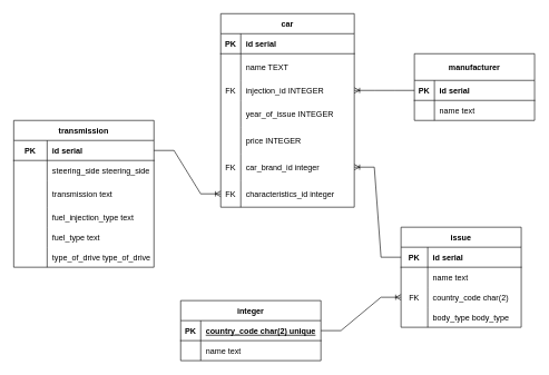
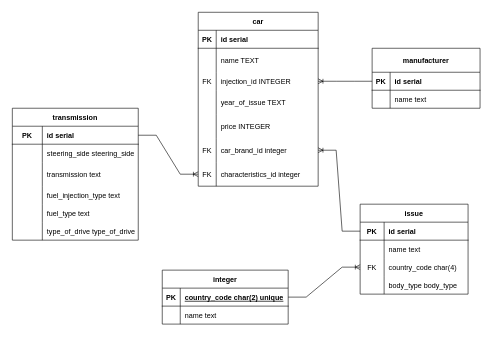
  <mxCell id="0" />
  <mxCell id="1" parent="0" />
  <mxCell id="2" value="car" style="shape=table;startSize=30;container=1;collapsible=1;childLayout=tableLayout;fixedRows=1;rowLines=0;fontStyle=1;align=center;resizeLast=1;" parent="1" vertex="1"><mxGeometry x="330" y="20" width="200" height="290" as="geometry" /></mxCell>
  <mxCell id="3" value="" style="shape=tableRow;horizontal=0;startSize=0;swimlaneHead=0;swimlaneBody=0;fillColor=none;collapsible=0;dropTarget=0;points=[[0,0.5],[1,0.5]];portConstraint=eastwest;top=0;left=0;right=0;bottom=1;" parent="2" vertex="1"><mxGeometry y="30" width="200" height="30" as="geometry" /></mxCell>
  <mxCell id="4" value="PK" style="shape=partialRectangle;connectable=0;fillColor=none;top=0;left=0;bottom=0;right=0;fontStyle=1;overflow=hidden;" parent="3" vertex="1"><mxGeometry width="30" height="30" as="geometry"><mxRectangle width="30" height="30" as="alternateBounds" /></mxGeometry></mxCell>
  <mxCell id="5" value="id serial" style="shape=partialRectangle;connectable=0;fillColor=none;top=0;left=0;bottom=0;right=0;align=left;spacingLeft=6;fontStyle=1;overflow=hidden;" parent="3" vertex="1"><mxGeometry x="30" width="170" height="30" as="geometry"><mxRectangle width="170" height="30" as="alternateBounds" /></mxGeometry></mxCell>
  <mxCell id="6" value="" style="shape=tableRow;horizontal=0;startSize=0;swimlaneHead=0;swimlaneBody=0;fillColor=none;collapsible=0;dropTarget=0;points=[[0,0.5],[1,0.5]];portConstraint=eastwest;top=0;left=0;right=0;bottom=0;" parent="2" vertex="1"><mxGeometry y="60" width="200" height="40" as="geometry" /></mxCell>
  <mxCell id="7" value="" style="shape=partialRectangle;connectable=0;fillColor=none;top=0;left=0;bottom=0;right=0;editable=1;overflow=hidden;" parent="6" vertex="1"><mxGeometry width="30" height="40" as="geometry"><mxRectangle width="30" height="40" as="alternateBounds" /></mxGeometry></mxCell>
  <mxCell id="8" value="name TEXT" style="shape=partialRectangle;connectable=0;fillColor=none;top=0;left=0;bottom=0;right=0;align=left;spacingLeft=6;overflow=hidden;" parent="6" vertex="1"><mxGeometry x="30" width="170" height="40" as="geometry"><mxRectangle width="170" height="40" as="alternateBounds" /></mxGeometry></mxCell>
  <mxCell id="9" value="" style="shape=tableRow;horizontal=0;startSize=0;swimlaneHead=0;swimlaneBody=0;fillColor=none;collapsible=0;dropTarget=0;points=[[0,0.5],[1,0.5]];portConstraint=eastwest;top=0;left=0;right=0;bottom=0;" parent="2" vertex="1"><mxGeometry y="100" width="200" height="30" as="geometry" /></mxCell>
  <mxCell id="10" value="FK" style="shape=partialRectangle;connectable=0;fillColor=none;top=0;left=0;bottom=0;right=0;editable=1;overflow=hidden;" parent="9" vertex="1"><mxGeometry width="30" height="30" as="geometry"><mxRectangle width="30" height="30" as="alternateBounds" /></mxGeometry></mxCell>
  <mxCell id="11" value="injection_id INTEGER" style="shape=partialRectangle;connectable=0;fillColor=none;top=0;left=0;bottom=0;right=0;align=left;spacingLeft=6;overflow=hidden;" parent="9" vertex="1"><mxGeometry x="30" width="170" height="30" as="geometry"><mxRectangle width="170" height="30" as="alternateBounds" /></mxGeometry></mxCell>
  <mxCell id="12" value="" style="shape=tableRow;horizontal=0;startSize=0;swimlaneHead=0;swimlaneBody=0;fillColor=none;collapsible=0;dropTarget=0;points=[[0,0.5],[1,0.5]];portConstraint=eastwest;top=0;left=0;right=0;bottom=0;" parent="2" vertex="1"><mxGeometry y="130" width="200" height="40" as="geometry" /></mxCell>
  <mxCell id="13" value="" style="shape=partialRectangle;connectable=0;fillColor=none;top=0;left=0;bottom=0;right=0;editable=1;overflow=hidden;" parent="12" vertex="1"><mxGeometry width="30" height="40" as="geometry"><mxRectangle width="30" height="40" as="alternateBounds" /></mxGeometry></mxCell>
- <mxCell id="14" value="year_of_issue INTEGER" style="shape=partialRectangle;connectable=0;fillColor=none;top=0;left=0;bottom=0;right=0;align=left;spacingLeft=6;overflow=hidden;" parent="12" vertex="1"><mxGeometry x="30" width="170" height="40" as="geometry"><mxRectangle width="170" height="40" as="alternateBounds" /></mxGeometry></mxCell>
+ <mxCell id="14" value="year_of_issue TEXT" style="shape=partialRectangle;connectable=0;fillColor=none;top=0;left=0;bottom=0;right=0;align=left;spacingLeft=6;overflow=hidden;" parent="12" vertex="1"><mxGeometry x="30" width="170" height="40" as="geometry"><mxRectangle width="170" height="40" as="alternateBounds" /></mxGeometry></mxCell>
  <mxCell id="15" style="shape=tableRow;horizontal=0;startSize=0;swimlaneHead=0;swimlaneBody=0;fillColor=none;collapsible=0;dropTarget=0;points=[[0,0.5],[1,0.5]];portConstraint=eastwest;top=0;left=0;right=0;bottom=0;" parent="2" vertex="1"><mxGeometry y="170" width="200" height="40" as="geometry" /></mxCell>
  <mxCell id="16" style="shape=partialRectangle;connectable=0;fillColor=none;top=0;left=0;bottom=0;right=0;editable=1;overflow=hidden;" parent="15" vertex="1"><mxGeometry width="30" height="40" as="geometry"><mxRectangle width="30" height="40" as="alternateBounds" /></mxGeometry></mxCell>
  <mxCell id="17" value="price INTEGER" style="shape=partialRectangle;connectable=0;fillColor=none;top=0;left=0;bottom=0;right=0;align=left;spacingLeft=6;overflow=hidden;" parent="15" vertex="1"><mxGeometry x="30" width="170" height="40" as="geometry"><mxRectangle width="170" height="40" as="alternateBounds" /></mxGeometry></mxCell>
  <mxCell id="18" style="shape=tableRow;horizontal=0;startSize=0;swimlaneHead=0;swimlaneBody=0;fillColor=none;collapsible=0;dropTarget=0;points=[[0,0.5],[1,0.5]];portConstraint=eastwest;top=0;left=0;right=0;bottom=0;" parent="2" vertex="1"><mxGeometry y="210" width="200" height="40" as="geometry" /></mxCell>
  <mxCell id="19" value="FK" style="shape=partialRectangle;connectable=0;fillColor=none;top=0;left=0;bottom=0;right=0;editable=1;overflow=hidden;" parent="18" vertex="1"><mxGeometry width="30" height="40" as="geometry"><mxRectangle width="30" height="40" as="alternateBounds" /></mxGeometry></mxCell>
  <mxCell id="20" value="car_brand_id integer" style="shape=partialRectangle;connectable=0;fillColor=none;top=0;left=0;bottom=0;right=0;align=left;spacingLeft=6;overflow=hidden;" parent="18" vertex="1"><mxGeometry x="30" width="170" height="40" as="geometry"><mxRectangle width="170" height="40" as="alternateBounds" /></mxGeometry></mxCell>
  <mxCell id="21" style="shape=tableRow;horizontal=0;startSize=0;swimlaneHead=0;swimlaneBody=0;fillColor=none;collapsible=0;dropTarget=0;points=[[0,0.5],[1,0.5]];portConstraint=eastwest;top=0;left=0;right=0;bottom=0;" parent="2" vertex="1"><mxGeometry y="250" width="200" height="40" as="geometry" /></mxCell>
  <mxCell id="22" value="FK" style="shape=partialRectangle;connectable=0;fillColor=none;top=0;left=0;bottom=0;right=0;editable=1;overflow=hidden;" parent="21" vertex="1"><mxGeometry width="30" height="40" as="geometry"><mxRectangle width="30" height="40" as="alternateBounds" /></mxGeometry></mxCell>
  <mxCell id="23" value="characteristics_id integer" style="shape=partialRectangle;connectable=0;fillColor=none;top=0;left=0;bottom=0;right=0;align=left;spacingLeft=6;overflow=hidden;" parent="21" vertex="1"><mxGeometry x="30" width="170" height="40" as="geometry"><mxRectangle width="170" height="40" as="alternateBounds" /></mxGeometry></mxCell>
  <mxCell id="24" value="" style="shape=partialRectangle;connectable=0;fillColor=none;top=0;left=0;bottom=0;right=0;editable=1;overflow=hidden;" parent="1" vertex="1"><mxGeometry x="320" y="150" width="30" height="30" as="geometry"><mxRectangle width="30" height="30" as="alternateBounds" /></mxGeometry></mxCell>
  <mxCell id="25" value="" style="shape=partialRectangle;connectable=0;fillColor=none;top=0;left=0;bottom=0;right=0;editable=1;overflow=hidden;" parent="1" vertex="1"><mxGeometry x="320" y="180" width="30" height="30" as="geometry"><mxRectangle width="30" height="30" as="alternateBounds" /></mxGeometry></mxCell>
  <mxCell id="26" value="transmission" style="shape=table;startSize=30;container=1;collapsible=1;childLayout=tableLayout;fixedRows=1;rowLines=0;fontStyle=1;align=center;resizeLast=1;" parent="1" vertex="1"><mxGeometry x="20" y="180" width="210" height="220" as="geometry" /></mxCell>
  <mxCell id="27" value="" style="shape=tableRow;horizontal=0;startSize=0;swimlaneHead=0;swimlaneBody=0;fillColor=none;collapsible=0;dropTarget=0;points=[[0,0.5],[1,0.5]];portConstraint=eastwest;top=0;left=0;right=0;bottom=1;" parent="26" vertex="1"><mxGeometry y="30" width="210" height="30" as="geometry" /></mxCell>
  <mxCell id="28" value="PK" style="shape=partialRectangle;connectable=0;fillColor=none;top=0;left=0;bottom=0;right=0;fontStyle=1;overflow=hidden;" parent="27" vertex="1"><mxGeometry width="50" height="30" as="geometry"><mxRectangle width="50" height="30" as="alternateBounds" /></mxGeometry></mxCell>
  <mxCell id="29" value="id serial" style="shape=partialRectangle;connectable=0;fillColor=none;top=0;left=0;bottom=0;right=0;align=left;spacingLeft=6;fontStyle=1;overflow=hidden;" parent="27" vertex="1"><mxGeometry x="50" width="160" height="30" as="geometry"><mxRectangle width="160" height="30" as="alternateBounds" /></mxGeometry></mxCell>
  <mxCell id="30" value="" style="shape=tableRow;horizontal=0;startSize=0;swimlaneHead=0;swimlaneBody=0;fillColor=none;collapsible=0;dropTarget=0;points=[[0,0.5],[1,0.5]];portConstraint=eastwest;top=0;left=0;right=0;bottom=0;" parent="26" vertex="1"><mxGeometry y="60" width="210" height="30" as="geometry" /></mxCell>
  <mxCell id="31" value="" style="shape=partialRectangle;connectable=0;fillColor=none;top=0;left=0;bottom=0;right=0;editable=1;overflow=hidden;" parent="30" vertex="1"><mxGeometry width="50" height="30" as="geometry"><mxRectangle width="50" height="30" as="alternateBounds" /></mxGeometry></mxCell>
  <mxCell id="32" value="steering_side steering_side" style="shape=partialRectangle;connectable=0;fillColor=none;top=0;left=0;bottom=0;right=0;align=left;spacingLeft=6;overflow=hidden;" parent="30" vertex="1"><mxGeometry x="50" width="160" height="30" as="geometry"><mxRectangle width="160" height="30" as="alternateBounds" /></mxGeometry></mxCell>
  <mxCell id="33" value="" style="shape=tableRow;horizontal=0;startSize=0;swimlaneHead=0;swimlaneBody=0;fillColor=none;collapsible=0;dropTarget=0;points=[[0,0.5],[1,0.5]];portConstraint=eastwest;top=0;left=0;right=0;bottom=0;" parent="26" vertex="1"><mxGeometry y="90" width="210" height="40" as="geometry" /></mxCell>
  <mxCell id="34" value="" style="shape=partialRectangle;connectable=0;fillColor=none;top=0;left=0;bottom=0;right=0;editable=1;overflow=hidden;" parent="33" vertex="1"><mxGeometry width="50" height="40" as="geometry"><mxRectangle width="50" height="40" as="alternateBounds" /></mxGeometry></mxCell>
  <mxCell id="35" value="transmission text" style="shape=partialRectangle;connectable=0;fillColor=none;top=0;left=0;bottom=0;right=0;align=left;spacingLeft=6;overflow=hidden;" parent="33" vertex="1"><mxGeometry x="50" width="160" height="40" as="geometry"><mxRectangle width="160" height="40" as="alternateBounds" /></mxGeometry></mxCell>
  <mxCell id="36" value="" style="shape=tableRow;horizontal=0;startSize=0;swimlaneHead=0;swimlaneBody=0;fillColor=none;collapsible=0;dropTarget=0;points=[[0,0.5],[1,0.5]];portConstraint=eastwest;top=0;left=0;right=0;bottom=0;" parent="26" vertex="1"><mxGeometry y="130" width="210" height="30" as="geometry" /></mxCell>
  <mxCell id="37" value="" style="shape=partialRectangle;connectable=0;fillColor=none;top=0;left=0;bottom=0;right=0;editable=1;overflow=hidden;" parent="36" vertex="1"><mxGeometry width="50" height="30" as="geometry"><mxRectangle width="50" height="30" as="alternateBounds" /></mxGeometry></mxCell>
  <mxCell id="38" value="fuel_injection_type text" style="shape=partialRectangle;connectable=0;fillColor=none;top=0;left=0;bottom=0;right=0;align=left;spacingLeft=6;overflow=hidden;" parent="36" vertex="1"><mxGeometry x="50" width="160" height="30" as="geometry"><mxRectangle width="160" height="30" as="alternateBounds" /></mxGeometry></mxCell>
  <mxCell id="39" style="shape=tableRow;horizontal=0;startSize=0;swimlaneHead=0;swimlaneBody=0;fillColor=none;collapsible=0;dropTarget=0;points=[[0,0.5],[1,0.5]];portConstraint=eastwest;top=0;left=0;right=0;bottom=0;" parent="26" vertex="1"><mxGeometry y="160" width="210" height="30" as="geometry" /></mxCell>
  <mxCell id="40" style="shape=partialRectangle;connectable=0;fillColor=none;top=0;left=0;bottom=0;right=0;editable=1;overflow=hidden;" parent="39" vertex="1"><mxGeometry width="50" height="30" as="geometry"><mxRectangle width="50" height="30" as="alternateBounds" /></mxGeometry></mxCell>
  <mxCell id="41" value="fuel_type text" style="shape=partialRectangle;connectable=0;fillColor=none;top=0;left=0;bottom=0;right=0;align=left;spacingLeft=6;overflow=hidden;" parent="39" vertex="1"><mxGeometry x="50" width="160" height="30" as="geometry"><mxRectangle width="160" height="30" as="alternateBounds" /></mxGeometry></mxCell>
  <mxCell id="42" style="shape=tableRow;horizontal=0;startSize=0;swimlaneHead=0;swimlaneBody=0;fillColor=none;collapsible=0;dropTarget=0;points=[[0,0.5],[1,0.5]];portConstraint=eastwest;top=0;left=0;right=0;bottom=0;" parent="26" vertex="1"><mxGeometry y="190" width="210" height="30" as="geometry" /></mxCell>
  <mxCell id="43" style="shape=partialRectangle;connectable=0;fillColor=none;top=0;left=0;bottom=0;right=0;editable=1;overflow=hidden;" parent="42" vertex="1"><mxGeometry width="50" height="30" as="geometry"><mxRectangle width="50" height="30" as="alternateBounds" /></mxGeometry></mxCell>
  <mxCell id="44" value="type_of_drive type_of_drive" style="shape=partialRectangle;connectable=0;fillColor=none;top=0;left=0;bottom=0;right=0;align=left;spacingLeft=6;overflow=hidden;" parent="42" vertex="1"><mxGeometry x="50" width="160" height="30" as="geometry"><mxRectangle width="160" height="30" as="alternateBounds" /></mxGeometry></mxCell>
  <mxCell id="45" value="issue" style="shape=table;startSize=30;container=1;collapsible=1;childLayout=tableLayout;fixedRows=1;rowLines=0;fontStyle=1;align=center;resizeLast=1;" parent="1" vertex="1"><mxGeometry x="600" y="340" width="180" height="150" as="geometry" /></mxCell>
  <mxCell id="46" value="" style="shape=tableRow;horizontal=0;startSize=0;swimlaneHead=0;swimlaneBody=0;fillColor=none;collapsible=0;dropTarget=0;points=[[0,0.5],[1,0.5]];portConstraint=eastwest;top=0;left=0;right=0;bottom=1;" parent="45" vertex="1"><mxGeometry y="30" width="180" height="30" as="geometry" /></mxCell>
  <mxCell id="47" value="PK" style="shape=partialRectangle;connectable=0;fillColor=none;top=0;left=0;bottom=0;right=0;fontStyle=1;overflow=hidden;" parent="46" vertex="1"><mxGeometry width="40" height="30" as="geometry"><mxRectangle width="40" height="30" as="alternateBounds" /></mxGeometry></mxCell>
  <mxCell id="48" value="id serial" style="shape=partialRectangle;connectable=0;fillColor=none;top=0;left=0;bottom=0;right=0;align=left;spacingLeft=6;fontStyle=1;overflow=hidden;" parent="46" vertex="1"><mxGeometry x="40" width="140" height="30" as="geometry"><mxRectangle width="140" height="30" as="alternateBounds" /></mxGeometry></mxCell>
  <mxCell id="49" value="" style="shape=tableRow;horizontal=0;startSize=0;swimlaneHead=0;swimlaneBody=0;fillColor=none;collapsible=0;dropTarget=0;points=[[0,0.5],[1,0.5]];portConstraint=eastwest;top=0;left=0;right=0;bottom=0;" parent="45" vertex="1"><mxGeometry y="60" width="180" height="30" as="geometry" /></mxCell>
  <mxCell id="50" value="" style="shape=partialRectangle;connectable=0;fillColor=none;top=0;left=0;bottom=0;right=0;editable=1;overflow=hidden;" parent="49" vertex="1"><mxGeometry width="40" height="30" as="geometry"><mxRectangle width="40" height="30" as="alternateBounds" /></mxGeometry></mxCell>
  <mxCell id="51" value="name text" style="shape=partialRectangle;connectable=0;fillColor=none;top=0;left=0;bottom=0;right=0;align=left;spacingLeft=6;overflow=hidden;" parent="49" vertex="1"><mxGeometry x="40" width="140" height="30" as="geometry"><mxRectangle width="140" height="30" as="alternateBounds" /></mxGeometry></mxCell>
  <mxCell id="52" value="" style="shape=tableRow;horizontal=0;startSize=0;swimlaneHead=0;swimlaneBody=0;fillColor=none;collapsible=0;dropTarget=0;points=[[0,0.5],[1,0.5]];portConstraint=eastwest;top=0;left=0;right=0;bottom=0;" parent="45" vertex="1"><mxGeometry y="90" width="180" height="30" as="geometry" /></mxCell>
  <mxCell id="53" value="FK" style="shape=partialRectangle;connectable=0;fillColor=none;top=0;left=0;bottom=0;right=0;editable=1;overflow=hidden;" parent="52" vertex="1"><mxGeometry width="40" height="30" as="geometry"><mxRectangle width="40" height="30" as="alternateBounds" /></mxGeometry></mxCell>
- <mxCell id="54" value="country_code char(2)" style="shape=partialRectangle;connectable=0;fillColor=none;top=0;left=0;bottom=0;right=0;align=left;spacingLeft=6;overflow=hidden;" parent="52" vertex="1"><mxGeometry x="40" width="140" height="30" as="geometry"><mxRectangle width="140" height="30" as="alternateBounds" /></mxGeometry></mxCell>
+ <mxCell id="54" value="country_code char(4)" style="shape=partialRectangle;connectable=0;fillColor=none;top=0;left=0;bottom=0;right=0;align=left;spacingLeft=6;overflow=hidden;" parent="52" vertex="1"><mxGeometry x="40" width="140" height="30" as="geometry"><mxRectangle width="140" height="30" as="alternateBounds" /></mxGeometry></mxCell>
  <mxCell id="55" value="" style="shape=tableRow;horizontal=0;startSize=0;swimlaneHead=0;swimlaneBody=0;fillColor=none;collapsible=0;dropTarget=0;points=[[0,0.5],[1,0.5]];portConstraint=eastwest;top=0;left=0;right=0;bottom=0;" parent="45" vertex="1"><mxGeometry y="120" width="180" height="30" as="geometry" /></mxCell>
  <mxCell id="56" value="" style="shape=partialRectangle;connectable=0;fillColor=none;top=0;left=0;bottom=0;right=0;editable=1;overflow=hidden;" parent="55" vertex="1"><mxGeometry width="40" height="30" as="geometry"><mxRectangle width="40" height="30" as="alternateBounds" /></mxGeometry></mxCell>
  <mxCell id="57" value="body_type body_type" style="shape=partialRectangle;connectable=0;fillColor=none;top=0;left=0;bottom=0;right=0;align=left;spacingLeft=6;overflow=hidden;" parent="55" vertex="1"><mxGeometry x="40" width="140" height="30" as="geometry"><mxRectangle width="140" height="30" as="alternateBounds" /></mxGeometry></mxCell>
  <mxCell id="58" value="" style="edgeStyle=entityRelationEdgeStyle;fontSize=12;html=1;endArrow=ERoneToMany;rounded=0;exitX=0;exitY=0.5;exitDx=0;exitDy=0;entryX=1;entryY=0.5;entryDx=0;entryDy=0;" parent="1" source="67" target="9" edge="1"><mxGeometry width="100" height="100" relative="1" as="geometry"><mxPoint x="450" y="270" as="sourcePoint" /><mxPoint x="550" y="170" as="targetPoint" /></mxGeometry></mxCell>
  <mxCell id="59" value="integer" style="shape=table;startSize=30;container=1;collapsible=1;childLayout=tableLayout;fixedRows=1;rowLines=0;fontStyle=1;align=center;resizeLast=1;" parent="1" vertex="1"><mxGeometry x="270" y="450" width="210" height="90" as="geometry" /></mxCell>
  <mxCell id="60" value="" style="shape=tableRow;horizontal=0;startSize=0;swimlaneHead=0;swimlaneBody=0;fillColor=none;collapsible=0;dropTarget=0;points=[[0,0.5],[1,0.5]];portConstraint=eastwest;top=0;left=0;right=0;bottom=1;" parent="59" vertex="1"><mxGeometry y="30" width="210" height="30" as="geometry" /></mxCell>
  <mxCell id="61" value="PK" style="shape=partialRectangle;connectable=0;fillColor=none;top=0;left=0;bottom=0;right=0;fontStyle=1;overflow=hidden;" parent="60" vertex="1"><mxGeometry width="30" height="30" as="geometry"><mxRectangle width="30" height="30" as="alternateBounds" /></mxGeometry></mxCell>
  <mxCell id="62" value="country_code char(2) unique" style="shape=partialRectangle;connectable=0;fillColor=none;top=0;left=0;bottom=0;right=0;align=left;spacingLeft=6;fontStyle=5;overflow=hidden;" parent="60" vertex="1"><mxGeometry x="30" width="180" height="30" as="geometry"><mxRectangle width="180" height="30" as="alternateBounds" /></mxGeometry></mxCell>
  <mxCell id="63" value="" style="shape=tableRow;horizontal=0;startSize=0;swimlaneHead=0;swimlaneBody=0;fillColor=none;collapsible=0;dropTarget=0;points=[[0,0.5],[1,0.5]];portConstraint=eastwest;top=0;left=0;right=0;bottom=0;" parent="59" vertex="1"><mxGeometry y="60" width="210" height="30" as="geometry" /></mxCell>
  <mxCell id="64" value="" style="shape=partialRectangle;connectable=0;fillColor=none;top=0;left=0;bottom=0;right=0;editable=1;overflow=hidden;" parent="63" vertex="1"><mxGeometry width="30" height="30" as="geometry"><mxRectangle width="30" height="30" as="alternateBounds" /></mxGeometry></mxCell>
  <mxCell id="65" value="name text" style="shape=partialRectangle;connectable=0;fillColor=none;top=0;left=0;bottom=0;right=0;align=left;spacingLeft=6;overflow=hidden;" parent="63" vertex="1"><mxGeometry x="30" width="180" height="30" as="geometry"><mxRectangle width="180" height="30" as="alternateBounds" /></mxGeometry></mxCell>
  <mxCell id="66" value="manufacturer" style="shape=table;startSize=40;container=1;collapsible=1;childLayout=tableLayout;fixedRows=1;rowLines=0;fontStyle=1;align=center;resizeLast=1;" parent="1" vertex="1"><mxGeometry x="620" y="80" width="180" height="100" as="geometry" /></mxCell>
  <mxCell id="67" value="" style="shape=tableRow;horizontal=0;startSize=0;swimlaneHead=0;swimlaneBody=0;fillColor=none;collapsible=0;dropTarget=0;points=[[0,0.5],[1,0.5]];portConstraint=eastwest;top=0;left=0;right=0;bottom=1;" parent="66" vertex="1"><mxGeometry y="40" width="180" height="30" as="geometry" /></mxCell>
  <mxCell id="68" value="PK" style="shape=partialRectangle;connectable=0;fillColor=none;top=0;left=0;bottom=0;right=0;fontStyle=1;overflow=hidden;" parent="67" vertex="1"><mxGeometry width="30" height="30" as="geometry"><mxRectangle width="30" height="30" as="alternateBounds" /></mxGeometry></mxCell>
  <mxCell id="69" value="id serial" style="shape=partialRectangle;connectable=0;fillColor=none;top=0;left=0;bottom=0;right=0;align=left;spacingLeft=6;fontStyle=1;overflow=hidden;" parent="67" vertex="1"><mxGeometry x="30" width="150" height="30" as="geometry"><mxRectangle width="150" height="30" as="alternateBounds" /></mxGeometry></mxCell>
  <mxCell id="70" value="" style="shape=tableRow;horizontal=0;startSize=0;swimlaneHead=0;swimlaneBody=0;fillColor=none;collapsible=0;dropTarget=0;points=[[0,0.5],[1,0.5]];portConstraint=eastwest;top=0;left=0;right=0;bottom=0;" parent="66" vertex="1"><mxGeometry y="70" width="180" height="30" as="geometry" /></mxCell>
  <mxCell id="71" value="" style="shape=partialRectangle;connectable=0;fillColor=none;top=0;left=0;bottom=0;right=0;editable=1;overflow=hidden;" parent="70" vertex="1"><mxGeometry width="30" height="30" as="geometry"><mxRectangle width="30" height="30" as="alternateBounds" /></mxGeometry></mxCell>
  <mxCell id="72" value="name text" style="shape=partialRectangle;connectable=0;fillColor=none;top=0;left=0;bottom=0;right=0;align=left;spacingLeft=6;overflow=hidden;" parent="70" vertex="1"><mxGeometry x="30" width="150" height="30" as="geometry"><mxRectangle width="150" height="30" as="alternateBounds" /></mxGeometry></mxCell>
  <mxCell id="73" value="" style="edgeStyle=entityRelationEdgeStyle;fontSize=12;html=1;endArrow=ERoneToMany;rounded=0;entryX=0;entryY=0.5;entryDx=0;entryDy=0;exitX=1;exitY=0.5;exitDx=0;exitDy=0;" parent="1" source="27" target="21" edge="1"><mxGeometry width="100" height="100" relative="1" as="geometry"><mxPoint x="360" y="380" as="sourcePoint" /><mxPoint x="460" y="280" as="targetPoint" /></mxGeometry></mxCell>
  <mxCell id="74" value="" style="edgeStyle=entityRelationEdgeStyle;fontSize=12;html=1;endArrow=ERoneToMany;rounded=0;exitX=0;exitY=0.5;exitDx=0;exitDy=0;entryX=1;entryY=0.5;entryDx=0;entryDy=0;" parent="1" source="46" target="18" edge="1"><mxGeometry width="100" height="100" relative="1" as="geometry"><mxPoint x="370" y="370" as="sourcePoint" /><mxPoint x="470" y="270" as="targetPoint" /></mxGeometry></mxCell>
  <mxCell id="75" value="" style="edgeStyle=entityRelationEdgeStyle;fontSize=12;html=1;endArrow=ERoneToMany;rounded=0;entryX=0;entryY=0.5;entryDx=0;entryDy=0;exitX=1;exitY=0.5;exitDx=0;exitDy=0;" parent="1" source="60" target="52" edge="1"><mxGeometry width="100" height="100" relative="1" as="geometry"><mxPoint x="370" y="420" as="sourcePoint" /><mxPoint x="470" y="320" as="targetPoint" /></mxGeometry></mxCell>
